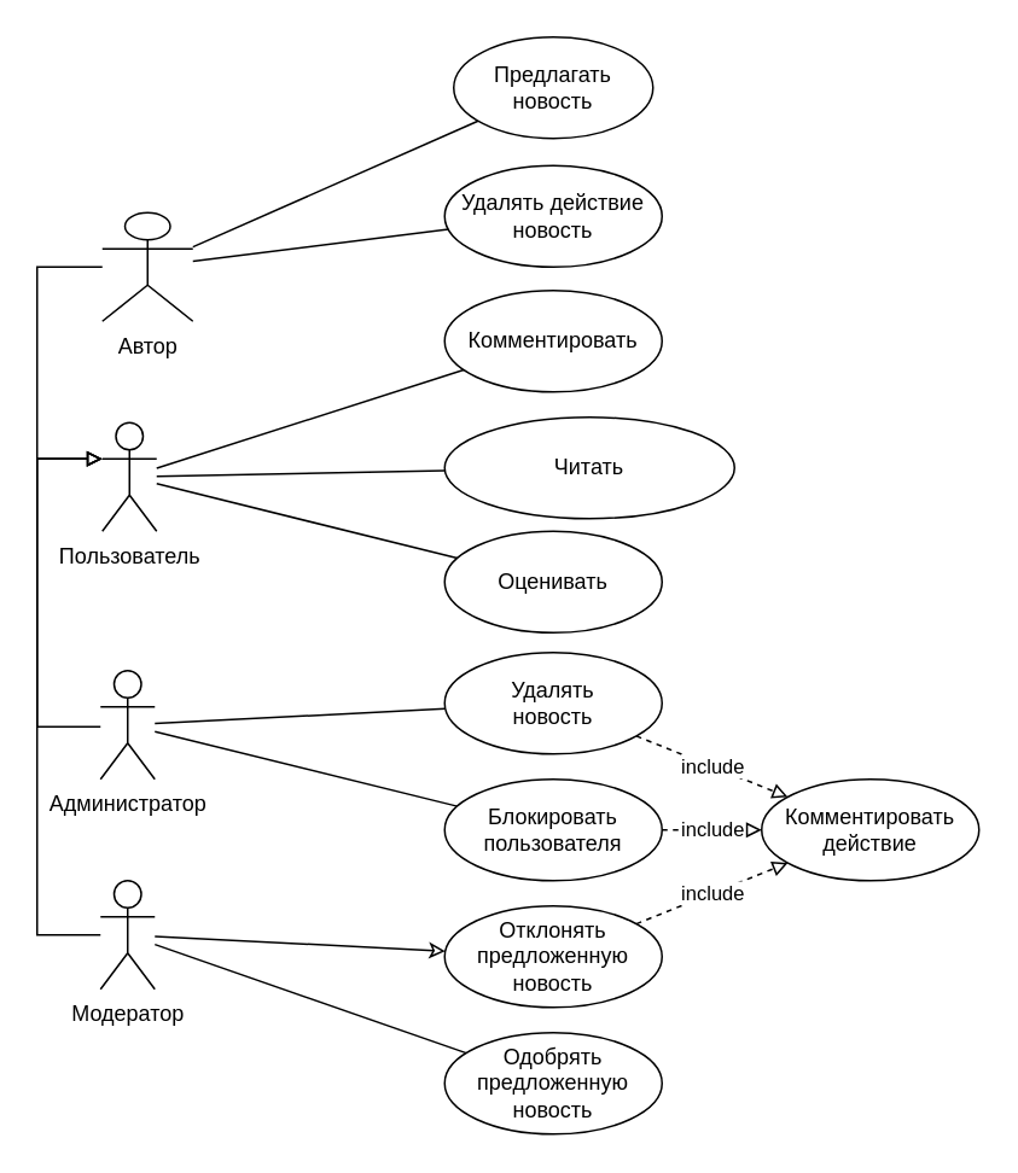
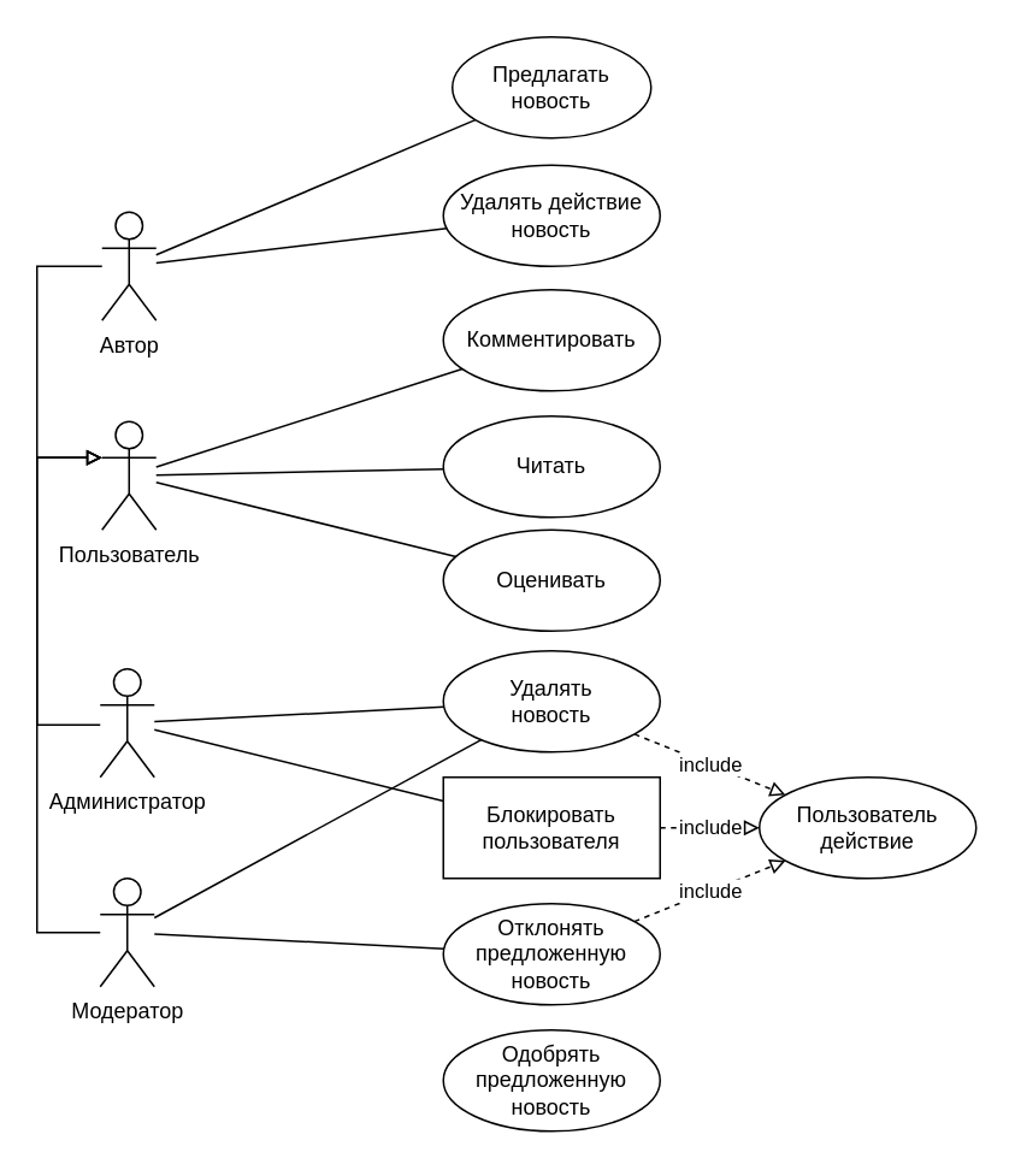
  <mxCell id="0" />
  <mxCell id="1" parent="0" />
  <mxCell id="2" value="" style="rounded=0;orthogonalLoop=1;jettySize=auto;html=1;endArrow=none;endFill=0;" edge="1" parent="1" source="5" target="12"><mxGeometry relative="1" as="geometry"><mxPoint x="296.585" y="176.577" as="targetPoint" /></mxGeometry></mxCell>
  <mxCell id="3" value="" style="rounded=0;orthogonalLoop=1;jettySize=auto;html=1;endArrow=none;endFill=0;" edge="1" parent="1" source="5" target="13"><mxGeometry relative="1" as="geometry" /></mxCell>
  <mxCell id="4" value="" style="rounded=0;orthogonalLoop=1;jettySize=auto;html=1;endArrow=none;endFill=0;" edge="1" parent="1" source="5" target="14"><mxGeometry relative="1" as="geometry" /></mxCell>
  <mxCell id="5" value="Пользователь" style="shape=umlActor;verticalLabelPosition=bottom;verticalAlign=top;html=1;outlineConnect=0;" vertex="1" parent="1"><mxGeometry x="56" y="233" width="30" height="60" as="geometry" /></mxCell>
  <mxCell id="6" value="" style="rounded=0;orthogonalLoop=1;jettySize=auto;html=1;endArrow=none;endFill=0;" edge="1" parent="1" source="8" target="15"><mxGeometry relative="1" as="geometry" /></mxCell>
  <mxCell id="7" value="" style="rounded=0;orthogonalLoop=1;jettySize=auto;html=1;endArrow=none;endFill=0;" edge="1" parent="1" source="8" target="26"><mxGeometry relative="1" as="geometry" /></mxCell>
- <mxCell id="8" value="Автор" style="shape=umlActor;verticalLabelPosition=bottom;verticalAlign=top;html=1;outlineConnect=0;" vertex="1" parent="1"><mxGeometry x="56" y="117" width="50" height="60" as="geometry" /></mxCell>
+ <mxCell id="8" value="Автор" style="shape=umlActor;verticalLabelPosition=bottom;verticalAlign=top;html=1;outlineConnect=0;" vertex="1" parent="1"><mxGeometry x="56" y="117" width="30" height="60" as="geometry" /></mxCell>
  <mxCell id="9" value="" style="rounded=0;orthogonalLoop=1;jettySize=auto;html=1;endArrow=none;endFill=0;" edge="1" parent="1" source="11" target="17"><mxGeometry relative="1" as="geometry" /></mxCell>
  <mxCell id="10" value="" style="rounded=0;orthogonalLoop=1;jettySize=auto;html=1;endArrow=none;endFill=0;" edge="1" parent="1" source="11" target="19"><mxGeometry relative="1" as="geometry" /></mxCell>
  <mxCell id="11" value="Администратор" style="shape=umlActor;verticalLabelPosition=bottom;verticalAlign=top;html=1;outlineConnect=0;direction=east;" vertex="1" parent="1"><mxGeometry x="55" y="370" width="30" height="60" as="geometry" /></mxCell>
- <mxCell id="12" value="Читать" style="ellipse;whiteSpace=wrap;html=1;verticalAlign=middle;" vertex="1" parent="1"><mxGeometry x="245" y="230" width="160" height="56" as="geometry" /></mxCell>
+ <mxCell id="12" value="Читать" style="ellipse;whiteSpace=wrap;html=1;verticalAlign=middle;" vertex="1" parent="1"><mxGeometry x="245" y="230" width="120" height="56" as="geometry" /></mxCell>
  <mxCell id="13" value="Комментировать" style="ellipse;whiteSpace=wrap;html=1;verticalAlign=middle;" vertex="1" parent="1"><mxGeometry x="245" y="160" width="120" height="56" as="geometry" /></mxCell>
  <mxCell id="14" value="Оценивать" style="ellipse;whiteSpace=wrap;html=1;verticalAlign=middle;" vertex="1" parent="1"><mxGeometry x="245" y="293" width="120" height="56" as="geometry" /></mxCell>
  <mxCell id="15" value="Предлагать&lt;br&gt;новость" style="ellipse;whiteSpace=wrap;html=1;verticalAlign=middle;" vertex="1" parent="1"><mxGeometry x="250" y="20" width="110" height="56" as="geometry" /></mxCell>
  <mxCell id="16" value="include" style="rounded=0;orthogonalLoop=1;jettySize=auto;html=1;dashed=1;endArrow=block;endFill=0;" edge="1" parent="1" source="17" target="27"><mxGeometry relative="1" as="geometry"><mxPoint x="420" y="388" as="targetPoint" /></mxGeometry></mxCell>
  <mxCell id="17" value="Удалять&lt;br&gt;новость" style="ellipse;whiteSpace=wrap;html=1;verticalAlign=middle;" vertex="1" parent="1"><mxGeometry x="245" y="360" width="120" height="56" as="geometry" /></mxCell>
  <mxCell id="18" value="include" style="rounded=0;orthogonalLoop=1;jettySize=auto;html=1;dashed=1;endArrow=block;endFill=0;" edge="1" parent="1" source="19" target="27"><mxGeometry relative="1" as="geometry" /></mxCell>
- <mxCell id="19" value="Блокировать пользователя" style="ellipse;whiteSpace=wrap;html=1;verticalAlign=middle;" vertex="1" parent="1"><mxGeometry x="245" y="430" width="120" height="56" as="geometry" /></mxCell>
- <mxCell id="20" value="" style="rounded=0;orthogonalLoop=1;jettySize=auto;html=1;endArrow=none;endFill=0;" edge="1" parent="1" source="22" target="23"><mxGeometry relative="1" as="geometry" /></mxCell>
- <mxCell id="21" value="" style="rounded=0;orthogonalLoop=1;jettySize=auto;html=1;endArrow=classic;endFill=0;" edge="1" parent="1" source="22" target="25"><mxGeometry relative="1" as="geometry" /></mxCell>
+ <mxCell id="19" value="Блокировать пользователя" style="whiteSpace=wrap;html=1;verticalAlign=middle;rounded=0;" vertex="1" parent="1"><mxGeometry x="245" y="430" width="120" height="56" as="geometry" /></mxCell>
+ <mxCell id="20" value="" style="rounded=0;orthogonalLoop=1;jettySize=auto;html=1;endArrow=none;endFill=0;" edge="1" parent="1" source="22" target="17"><mxGeometry relative="1" as="geometry" /></mxCell>
+ <mxCell id="21" value="" style="rounded=0;orthogonalLoop=1;jettySize=auto;html=1;endArrow=none;endFill=0;" edge="1" parent="1" source="22" target="25"><mxGeometry relative="1" as="geometry" /></mxCell>
  <mxCell id="22" value="Модератор" style="shape=umlActor;verticalLabelPosition=bottom;verticalAlign=top;html=1;outlineConnect=0;" vertex="1" parent="1"><mxGeometry x="55" y="486" width="30" height="60" as="geometry" /></mxCell>
  <mxCell id="23" value="Одобрять предложенную новость" style="ellipse;whiteSpace=wrap;html=1;verticalAlign=middle;" vertex="1" parent="1"><mxGeometry x="245" y="570" width="120" height="56" as="geometry" /></mxCell>
  <mxCell id="24" value="include" style="rounded=0;orthogonalLoop=1;jettySize=auto;html=1;dashed=1;endArrow=block;endFill=0;" edge="1" parent="1" source="25" target="27"><mxGeometry relative="1" as="geometry"><mxPoint x="420" y="528" as="targetPoint" /></mxGeometry></mxCell>
  <mxCell id="25" value="Отклонять предложенную новость" style="ellipse;whiteSpace=wrap;html=1;verticalAlign=middle;" vertex="1" parent="1"><mxGeometry x="245" y="500" width="120" height="56" as="geometry" /></mxCell>
  <mxCell id="26" value="Удалять действие новость" style="ellipse;whiteSpace=wrap;html=1;verticalAlign=middle;" vertex="1" parent="1"><mxGeometry x="245" y="91" width="120" height="56" as="geometry" /></mxCell>
- <mxCell id="27" value="Комментировать действие" style="ellipse;whiteSpace=wrap;html=1;verticalAlign=middle;" vertex="1" parent="1"><mxGeometry x="420" y="430" width="120" height="56" as="geometry" /></mxCell>
+ <mxCell id="27" value="Пользователь действие" style="ellipse;whiteSpace=wrap;html=1;verticalAlign=middle;" vertex="1" parent="1"><mxGeometry x="420" y="430" width="120" height="56" as="geometry" /></mxCell>
  <mxCell id="28" value="" style="group" vertex="1" connectable="0" parent="1"><mxGeometry x="20" y="147" height="369" as="geometry" /></mxCell>
  <mxCell id="29" style="edgeStyle=orthogonalEdgeStyle;rounded=0;orthogonalLoop=1;jettySize=auto;html=1;endArrow=block;endFill=0;entryX=0;entryY=0.333;entryDx=0;entryDy=0;entryPerimeter=0;" edge="1" parent="28" source="8" target="5"><mxGeometry relative="1" as="geometry"><mxPoint x="40" y="103" as="targetPoint" /><Array as="points"><mxPoint /><mxPoint y="106" /></Array></mxGeometry></mxCell>
  <mxCell id="30" style="edgeStyle=orthogonalEdgeStyle;rounded=0;orthogonalLoop=1;jettySize=auto;html=1;endArrow=block;endFill=0;entryX=-0.001;entryY=0.316;entryDx=0;entryDy=0;entryPerimeter=0;" edge="1" parent="28"><mxGeometry relative="1" as="geometry"><mxPoint x="35.97" y="105.96" as="targetPoint" /><mxPoint x="35" y="254" as="sourcePoint" /><Array as="points"><mxPoint y="254" /><mxPoint y="106" /></Array></mxGeometry></mxCell>
  <mxCell id="31" style="edgeStyle=orthogonalEdgeStyle;rounded=0;orthogonalLoop=1;jettySize=auto;html=1;entryX=0;entryY=0.333;entryDx=0;entryDy=0;entryPerimeter=0;endArrow=block;endFill=0;" edge="1" parent="28"><mxGeometry relative="1" as="geometry"><mxPoint x="35" y="369" as="sourcePoint" /><mxPoint x="36" y="106" as="targetPoint" /><Array as="points"><mxPoint y="369" /><mxPoint y="106" /></Array></mxGeometry></mxCell>
